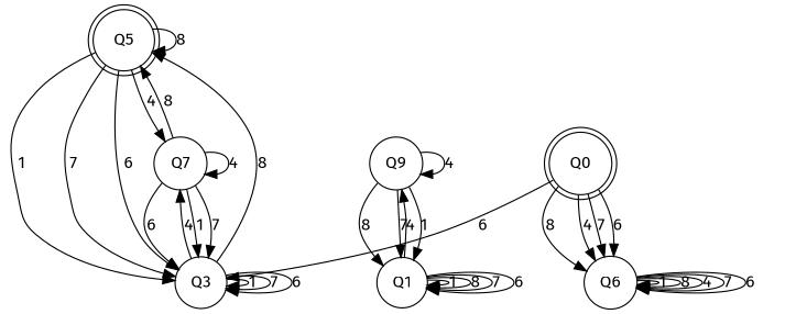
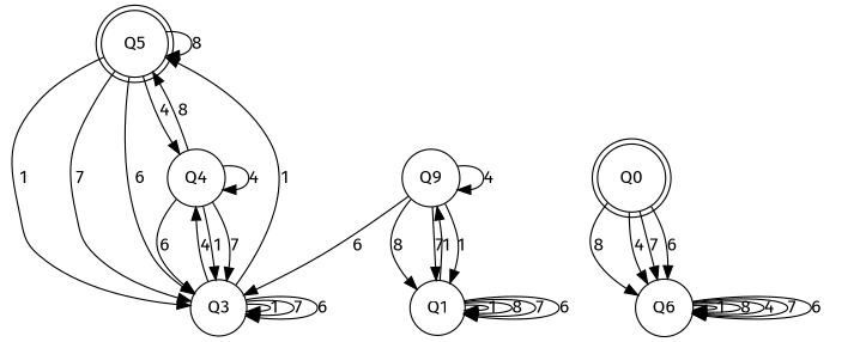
  digraph {
    fontname="Fira Sans"
    node [fontname="Fira Sans" shape=circle]
    edge [fontname="Fira Sans"]
    Q5 [shape=doublecircle]
-   Q4 [label=Q7]
+   Q4
    Q3
    Q6
    Q1
    n6 [label=Q9]
    Q0 [shape=doublecircle]
    Q5 -> Q5 [label=8]
    Q5 -> Q4 [label=4]
    Q5 -> Q3 [label=1]
    Q5 -> Q3 [label=7]
    Q5 -> Q3 [label=6]
    Q4 -> Q5 [label=8]
    Q4 -> Q4 [label=4]
    Q4 -> Q3 [label=1]
    Q4 -> Q3 [label=7]
    Q4 -> Q3 [label=6]
-   Q3 -> Q5 [label=8]
+   Q3 -> Q5 [label=1]
    Q3 -> Q4 [label=4]
    Q3 -> Q3 [label=1]
    Q3 -> Q3 [label=7]
    Q3 -> Q3 [label=6]
    Q6 -> Q6 [label=1]
    Q6 -> Q6 [label=8]
    Q6 -> Q6 [label=4]
    Q6 -> Q6 [label=7]
    Q6 -> Q6 [label=6]
    Q1 -> Q1 [label=1]
    Q1 -> Q1 [label=8]
    Q1 -> Q1 [label=7]
    Q1 -> Q1 [label=6]
-   Q1 -> n6 [label=4]
-   Q0 -> Q3 [label=6]
+   Q1 -> n6 [label=1]
+   n6 -> Q3 [label=6]
    n6 -> Q1 [label=1]
    n6 -> Q1 [label=8]
    n6 -> Q1 [label=7]
    n6 -> n6 [label=4]
    Q0 -> Q6 [label=8]
    Q0 -> Q6 [label=4]
    Q0 -> Q6 [label=7]
    Q0 -> Q6 [label=6]
  }
